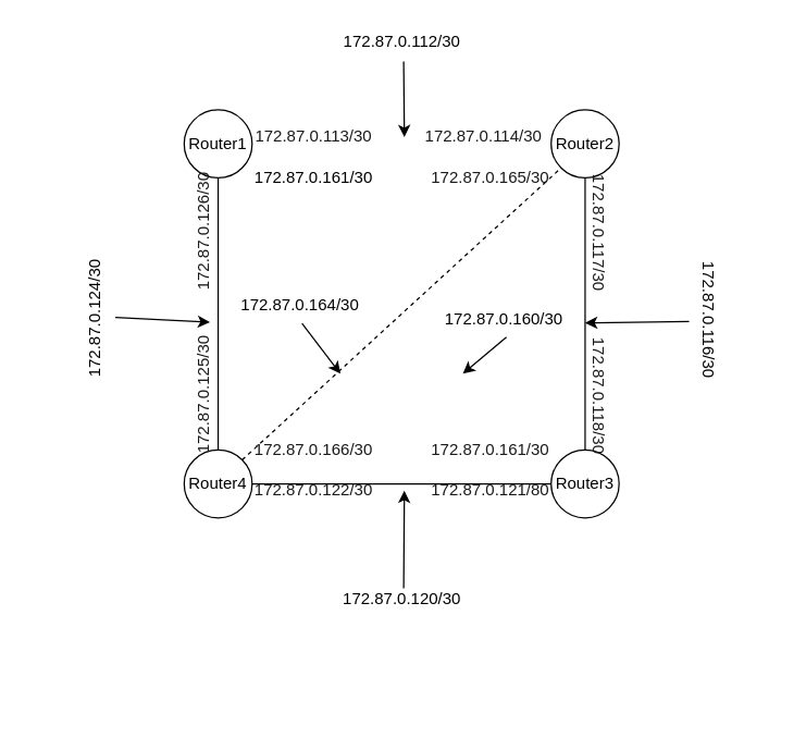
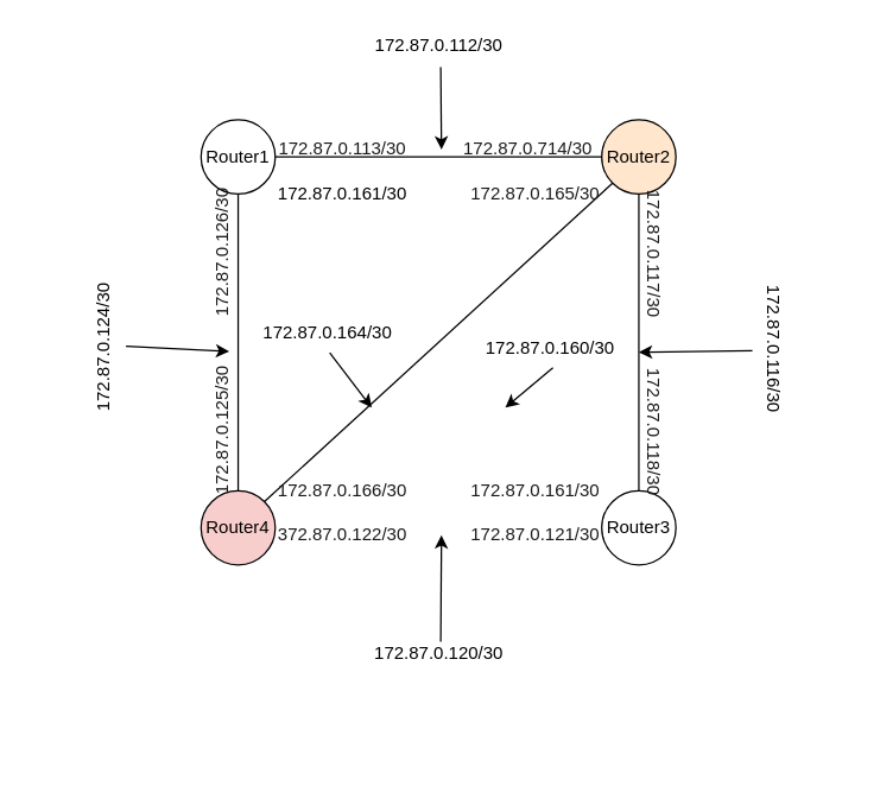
  <mxCell id="0" />
  <mxCell id="1" parent="0" />
  <mxCell id="2" value="Router1" style="ellipse;whiteSpace=wrap;html=1;aspect=fixed;" vertex="1" parent="1"><mxGeometry x="135" y="80" width="50" height="50" as="geometry" /></mxCell>
- <mxCell id="3" value="&lt;span&gt;Router4&lt;/span&gt;" style="ellipse;whiteSpace=wrap;html=1;aspect=fixed;" vertex="1" parent="1"><mxGeometry x="135" y="330" width="50" height="50" as="geometry" /></mxCell>
+ <mxCell id="3" value="&lt;span&gt;Router4&lt;/span&gt;" style="ellipse;whiteSpace=wrap;html=1;aspect=fixed;fillColor=#f8cecc;" vertex="1" parent="1"><mxGeometry x="135" y="330" width="50" height="50" as="geometry" /></mxCell>
  <mxCell id="4" value="&lt;span&gt;Router3&lt;/span&gt;" style="ellipse;whiteSpace=wrap;html=1;aspect=fixed;" vertex="1" parent="1"><mxGeometry x="405" y="330" width="50" height="50" as="geometry" /></mxCell>
- <mxCell id="5" value="&lt;span&gt;Router2&lt;/span&gt;" style="ellipse;whiteSpace=wrap;html=1;aspect=fixed;" vertex="1" parent="1"><mxGeometry x="405" y="80" width="50" height="50" as="geometry" /></mxCell>
- <mxCell id="6" value="" style="endArrow=none;html=1;rounded=0;exitX=1;exitY=0.5;exitDx=0;exitDy=0;entryX=0;entryY=0.5;entryDx=0;entryDy=0;" edge="1" parent="1" source="3" target="4"><mxGeometry width="50" height="50" relative="1" as="geometry"><mxPoint x="325" y="260" as="sourcePoint" /><mxPoint x="375" y="210" as="targetPoint" /></mxGeometry></mxCell>
- <mxCell id="7" value="" style="endArrow=none;html=1;rounded=0;exitX=1;exitY=0;exitDx=0;exitDy=0;entryX=0;entryY=1;entryDx=0;entryDy=0;dashed=1;" edge="1" parent="1" source="3" target="5"><mxGeometry width="50" height="50" relative="1" as="geometry"><mxPoint x="325" y="220" as="sourcePoint" /><mxPoint x="375" y="170" as="targetPoint" /></mxGeometry></mxCell>
+ <mxCell id="5" value="&lt;span&gt;Router2&lt;/span&gt;" style="ellipse;whiteSpace=wrap;html=1;aspect=fixed;fillColor=#ffe6cc;" vertex="1" parent="1"><mxGeometry x="405" y="80" width="50" height="50" as="geometry" /></mxCell>
+ <mxCell id="7" value="" style="endArrow=none;html=1;rounded=0;exitX=1;exitY=0;exitDx=0;exitDy=0;entryX=0;entryY=1;entryDx=0;entryDy=0;" edge="1" parent="1" source="3" target="5"><mxGeometry width="50" height="50" relative="1" as="geometry"><mxPoint x="325" y="220" as="sourcePoint" /><mxPoint x="375" y="170" as="targetPoint" /></mxGeometry></mxCell>
  <mxCell id="8" value="" style="endArrow=none;html=1;rounded=0;entryX=0.5;entryY=1;entryDx=0;entryDy=0;exitX=0.5;exitY=0;exitDx=0;exitDy=0;" edge="1" parent="1" source="4" target="5"><mxGeometry width="50" height="50" relative="1" as="geometry"><mxPoint x="325" y="220" as="sourcePoint" /><mxPoint x="375" y="170" as="targetPoint" /></mxGeometry></mxCell>
  <mxCell id="9" value="" style="endArrow=none;html=1;rounded=0;entryX=0.5;entryY=1;entryDx=0;entryDy=0;exitX=0.5;exitY=0;exitDx=0;exitDy=0;" edge="1" parent="1" source="3" target="2"><mxGeometry width="50" height="50" relative="1" as="geometry"><mxPoint x="165" y="220" as="sourcePoint" /><mxPoint x="215" y="170" as="targetPoint" /></mxGeometry></mxCell>
+ <mxCell id="10" value="" style="endArrow=none;html=1;rounded=0;exitX=1;exitY=0.5;exitDx=0;exitDy=0;entryX=0;entryY=0.5;entryDx=0;entryDy=0;" edge="1" parent="1" source="2" target="5"><mxGeometry width="50" height="50" relative="1" as="geometry"><mxPoint x="325" y="220" as="sourcePoint" /><mxPoint x="375" y="170" as="targetPoint" /></mxGeometry></mxCell>
  <mxCell id="11" value="172.87.0.112/30" style="text;html=1;align=center;verticalAlign=middle;resizable=0;points=[];autosize=1;strokeColor=none;fillColor=none;" vertex="1" parent="1"><mxGeometry x="245" y="20" width="100" height="20" as="geometry" /></mxCell>
  <mxCell id="12" value="" style="endArrow=classic;html=1;rounded=0;strokeColor=#000000;labelBackgroundColor=#1A1A1A;exitX=0.517;exitY=1.154;exitDx=0;exitDy=0;exitPerimeter=0;" edge="1" parent="1" source="22"><mxGeometry width="50" height="50" relative="1" as="geometry"><mxPoint x="500" y="444" as="sourcePoint" /><mxPoint x="250" y="274" as="targetPoint" /></mxGeometry></mxCell>
  <mxCell id="13" value="" style="endArrow=classic;html=1;rounded=0;strokeColor=#000000;labelBackgroundColor=#1A1A1A;exitX=0.515;exitY=1.22;exitDx=0;exitDy=0;exitPerimeter=0;" edge="1" parent="1" source="11"><mxGeometry width="50" height="50" relative="1" as="geometry"><mxPoint x="500" y="410" as="sourcePoint" /><mxPoint x="297" y="100" as="targetPoint" /></mxGeometry></mxCell>
  <mxCell id="14" value="" style="endArrow=classic;startArrow=classic;html=1;rounded=0;strokeColor=#FFFFFF;fontColor=#1A1A1A;labelBackgroundColor=#1A1A1A;" edge="1" parent="1"><mxGeometry width="50" height="50" relative="1" as="geometry"><mxPoint x="340" y="520" as="sourcePoint" /><mxPoint x="350" y="380" as="targetPoint" /></mxGeometry></mxCell>
  <mxCell id="15" value="172.87.0.113/30" style="text;html=1;align=center;verticalAlign=middle;resizable=0;points=[];autosize=1;strokeColor=none;fillColor=none;fontColor=#1A1A1A;" vertex="1" parent="1"><mxGeometry x="180" y="90" width="100" height="20" as="geometry" /></mxCell>
- <mxCell id="16" value="172.87.0.114/30" style="text;html=1;align=center;verticalAlign=middle;resizable=0;points=[];autosize=1;strokeColor=none;fillColor=none;fontColor=#1A1A1A;" vertex="1" parent="1"><mxGeometry x="305" y="90" width="100" height="20" as="geometry" /></mxCell>
+ <mxCell id="16" value="172.87.0.714/30" style="text;html=1;align=center;verticalAlign=middle;resizable=0;points=[];autosize=1;strokeColor=none;fillColor=none;fontColor=#1A1A1A;" vertex="1" parent="1"><mxGeometry x="305" y="90" width="100" height="20" as="geometry" /></mxCell>
  <mxCell id="17" value="172.87.0.161/30" style="text;html=1;align=center;verticalAlign=middle;resizable=0;points=[];autosize=1;" vertex="1" parent="1"><mxGeometry x="180" y="120" width="100" height="20" as="geometry" /></mxCell>
  <mxCell id="18" value="172.87.0.165/30" style="text;html=1;align=center;verticalAlign=middle;resizable=0;points=[];autosize=1;strokeColor=none;fillColor=none;fontColor=#1A1A1A;" vertex="1" parent="1"><mxGeometry x="310" y="120" width="100" height="20" as="geometry" /></mxCell>
  <mxCell id="19" value="172.87.0.161/30" style="text;html=1;align=center;verticalAlign=middle;resizable=0;points=[];autosize=1;strokeColor=none;fillColor=none;fontColor=#1A1A1A;" vertex="1" parent="1"><mxGeometry x="310" y="320" width="100" height="20" as="geometry" /></mxCell>
  <mxCell id="20" value="172.87.0.166/30" style="text;html=1;align=center;verticalAlign=middle;resizable=0;points=[];autosize=1;strokeColor=none;fillColor=none;fontColor=#1A1A1A;" vertex="1" parent="1"><mxGeometry x="180" y="320" width="100" height="20" as="geometry" /></mxCell>
  <mxCell id="21" value="172.87.0.160/30" style="text;html=1;align=center;verticalAlign=middle;resizable=0;points=[];autosize=1;" vertex="1" parent="1"><mxGeometry x="320" y="224" width="100" height="20" as="geometry" /></mxCell>
  <mxCell id="22" value="172.87.0.164/30" style="text;html=1;align=center;verticalAlign=middle;resizable=0;points=[];autosize=1;" vertex="1" parent="1"><mxGeometry x="170" y="214" width="100" height="20" as="geometry" /></mxCell>
  <mxCell id="23" value="" style="endArrow=classic;html=1;rounded=0;strokeColor=#000000;labelBackgroundColor=#1A1A1A;exitX=0.521;exitY=1.154;exitDx=0;exitDy=0;exitPerimeter=0;" edge="1" parent="1" source="21"><mxGeometry width="50" height="50" relative="1" as="geometry"><mxPoint x="231.7" y="257.08" as="sourcePoint" /><mxPoint x="340" y="274" as="targetPoint" /></mxGeometry></mxCell>
  <mxCell id="24" value="172.87.0.118/30" style="text;html=1;align=center;verticalAlign=middle;resizable=0;points=[];autosize=1;strokeColor=none;fillColor=none;fontColor=#1A1A1A;rotation=90;" vertex="1" parent="1"><mxGeometry x="390" y="280" width="100" height="20" as="geometry" /></mxCell>
  <mxCell id="25" value="172.87.0.117/30" style="text;html=1;align=center;verticalAlign=middle;resizable=0;points=[];autosize=1;strokeColor=none;fillColor=none;fontColor=#1A1A1A;rotation=90;" vertex="1" parent="1"><mxGeometry x="390" y="160" width="100" height="20" as="geometry" /></mxCell>
- <mxCell id="26" value="172.87.0.121/80" style="text;html=1;align=center;verticalAlign=middle;resizable=0;points=[];autosize=1;strokeColor=none;fillColor=none;fontColor=#1A1A1A;" vertex="1" parent="1"><mxGeometry x="310" y="350" width="100" height="20" as="geometry" /></mxCell>
- <mxCell id="27" value="172.87.0.122/30" style="text;html=1;align=center;verticalAlign=middle;resizable=0;points=[];autosize=1;strokeColor=none;fillColor=none;fontColor=#1A1A1A;" vertex="1" parent="1"><mxGeometry x="180" y="350" width="100" height="20" as="geometry" /></mxCell>
+ <mxCell id="26" value="172.87.0.121/30" style="text;html=1;align=center;verticalAlign=middle;resizable=0;points=[];autosize=1;strokeColor=none;fillColor=none;fontColor=#1A1A1A;" vertex="1" parent="1"><mxGeometry x="310" y="350" width="100" height="20" as="geometry" /></mxCell>
+ <mxCell id="27" value="372.87.0.122/30" style="text;html=1;align=center;verticalAlign=middle;resizable=0;points=[];autosize=1;strokeColor=none;fillColor=none;fontColor=#1A1A1A;" vertex="1" parent="1"><mxGeometry x="180" y="350" width="100" height="20" as="geometry" /></mxCell>
  <mxCell id="28" value="172.87.0.126/30" style="text;html=1;align=center;verticalAlign=middle;resizable=0;points=[];autosize=1;strokeColor=none;fillColor=none;fontColor=#1A1A1A;rotation=270;" vertex="1" parent="1"><mxGeometry x="100" y="160" width="100" height="20" as="geometry" /></mxCell>
  <mxCell id="29" value="172.87.0.125/30" style="text;html=1;align=center;verticalAlign=middle;resizable=0;points=[];autosize=1;strokeColor=none;fillColor=none;fontColor=#1A1A1A;rotation=270;" vertex="1" parent="1"><mxGeometry x="100" y="280" width="100" height="20" as="geometry" /></mxCell>
  <mxCell id="30" value="172.87.0.116/30" style="text;html=1;align=center;verticalAlign=middle;resizable=0;points=[];autosize=1;strokeColor=none;fillColor=none;rotation=90;" vertex="1" parent="1"><mxGeometry x="470.92" y="224" width="100" height="20" as="geometry" /></mxCell>
  <mxCell id="31" value="" style="endArrow=classic;html=1;rounded=0;strokeColor=#000000;labelBackgroundColor=#1A1A1A;exitX=0.515;exitY=1.22;exitDx=0;exitDy=0;exitPerimeter=0;entryX=-0.034;entryY=0.546;entryDx=0;entryDy=0;entryPerimeter=0;" edge="1" parent="1" source="30"><mxGeometry width="50" height="50" relative="1" as="geometry"><mxPoint x="500.92" y="420" as="sourcePoint" /><mxPoint x="430" y="236.6" as="targetPoint" /></mxGeometry></mxCell>
  <mxCell id="32" value="172.87.0.120/30" style="text;html=1;align=center;verticalAlign=middle;resizable=0;points=[];autosize=1;strokeColor=none;fillColor=none;" vertex="1" parent="1"><mxGeometry x="245" y="430" width="100" height="20" as="geometry" /></mxCell>
  <mxCell id="33" value="" style="endArrow=classic;html=1;rounded=0;strokeColor=#000000;labelBackgroundColor=#1A1A1A;exitX=0.515;exitY=0.089;exitDx=0;exitDy=0;exitPerimeter=0;" edge="1" parent="1" source="32"><mxGeometry width="50" height="50" relative="1" as="geometry"><mxPoint x="500" y="810" as="sourcePoint" /><mxPoint x="297" y="360" as="targetPoint" /></mxGeometry></mxCell>
  <mxCell id="34" value="172.87.0.124/30" style="text;html=1;align=center;verticalAlign=middle;resizable=0;points=[];autosize=1;strokeColor=none;fillColor=none;rotation=270;" vertex="1" parent="1"><mxGeometry x="20" y="224" width="100" height="20" as="geometry" /></mxCell>
  <mxCell id="35" value="" style="endArrow=classic;html=1;rounded=0;strokeColor=#000000;labelBackgroundColor=#1A1A1A;exitX=0.515;exitY=1.22;exitDx=0;exitDy=0;exitPerimeter=0;entryX=-0.034;entryY=0.546;entryDx=0;entryDy=0;entryPerimeter=0;" edge="1" parent="1" source="34"><mxGeometry width="50" height="50" relative="1" as="geometry"><mxPoint x="224.92" y="419.5" as="sourcePoint" /><mxPoint x="154" y="236.1" as="targetPoint" /></mxGeometry></mxCell>
